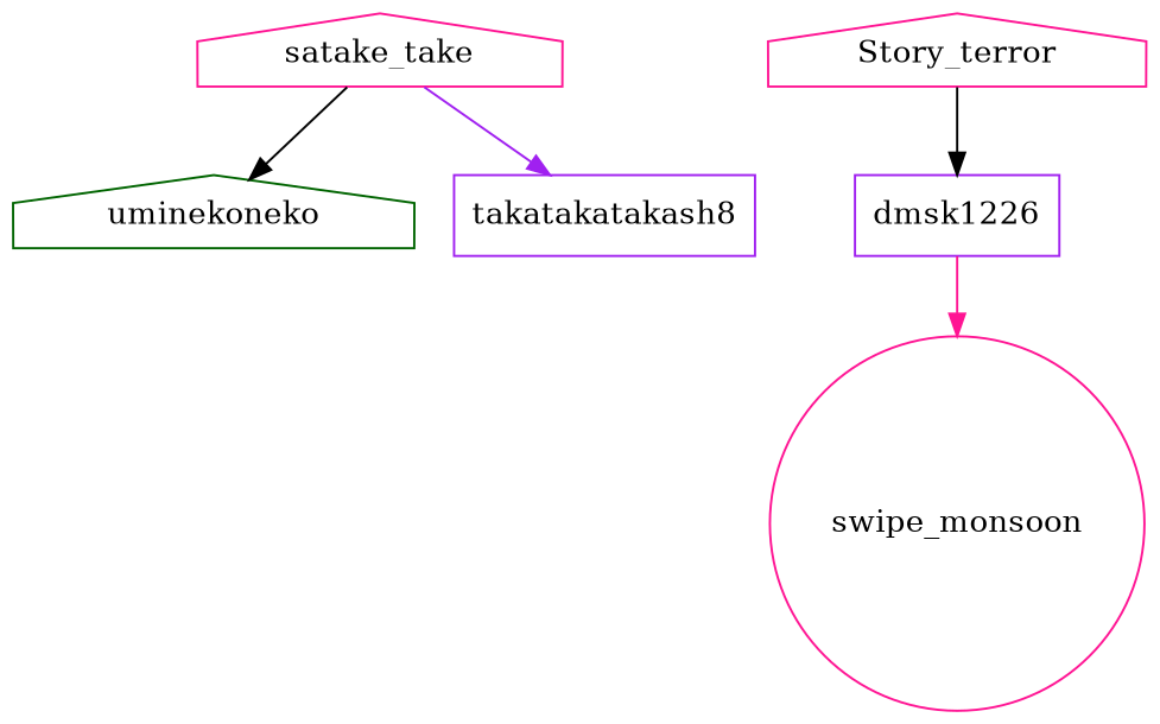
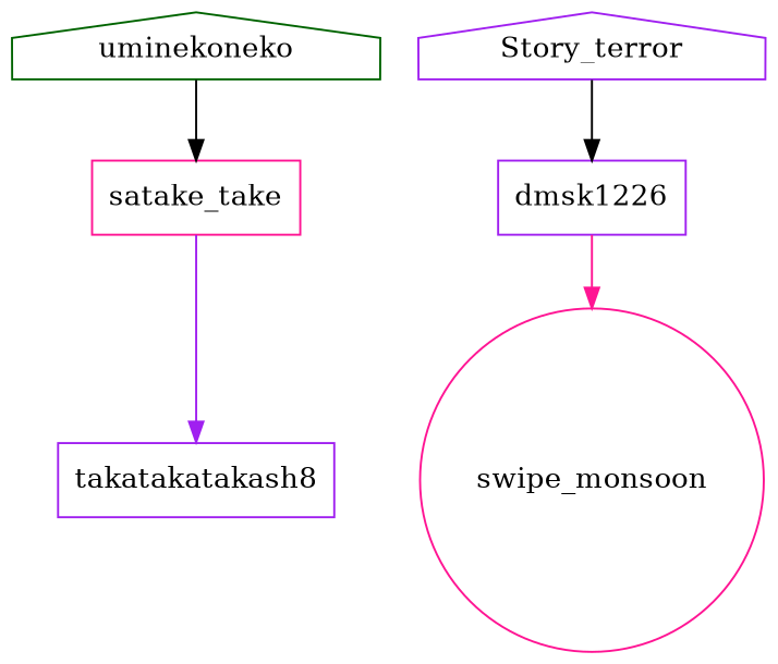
  strict digraph {
    node [color=purple shape=box]
    edge [color=black]
-   satake_take [color=deeppink shape=house]
+   satake_take [color=deeppink]
    uminekoneko [color=darkgreen shape=house]
    takatakatakash8
-   Story_terror [color=deeppink shape=house]
+   Story_terror [shape=house]
    dmsk1226
    swipe_monsoon [color=deeppink shape=circle]
-   satake_take -> uminekoneko
+   uminekoneko -> satake_take
    satake_take -> takatakatakash8 [color=purple]
    Story_terror -> dmsk1226
    dmsk1226 -> swipe_monsoon [color=deeppink]
  }
